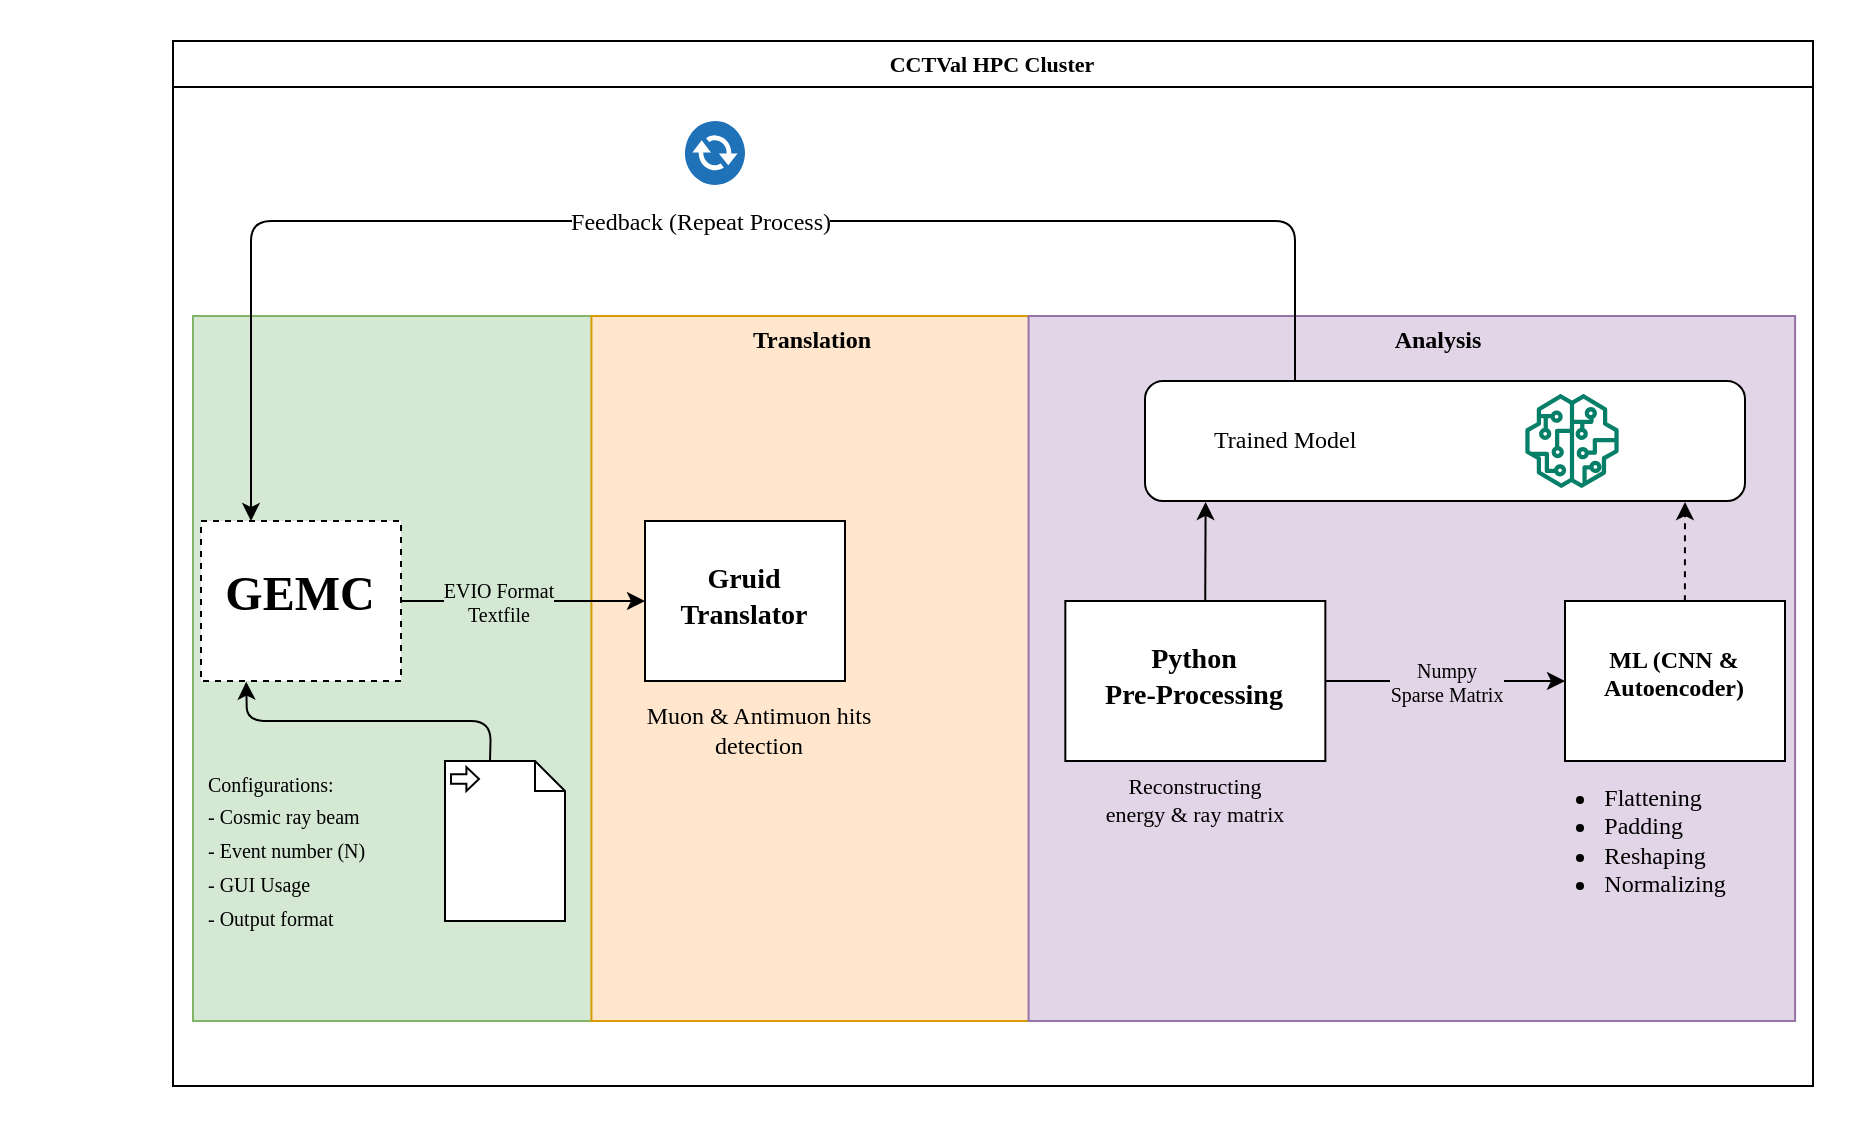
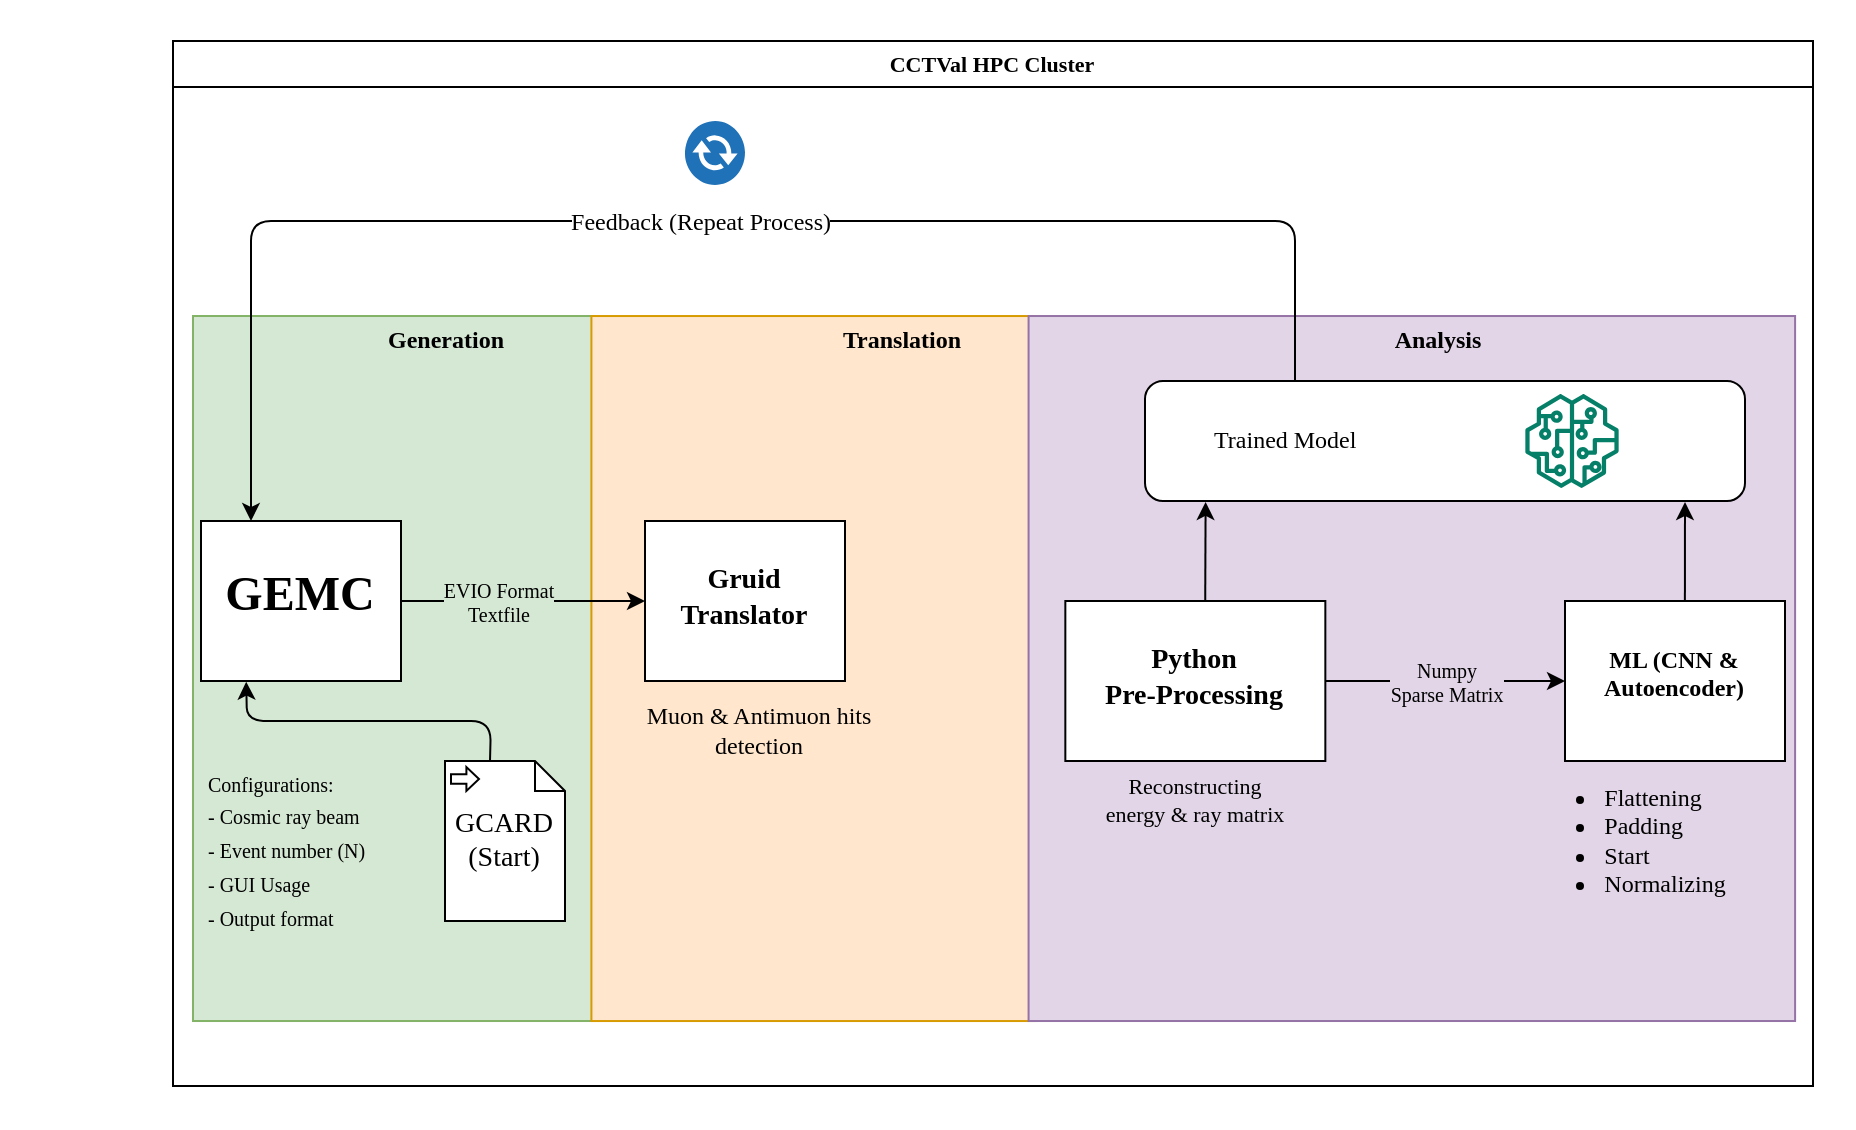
  <mxCell id="0" />
  <mxCell id="1" parent="0" />
  <mxCell id="2" value="CCTVal HPC Cluster" style="swimlane;whiteSpace=wrap;html=1;fontFamily=Lucida Console;fontSize=11;" parent="1" vertex="1"><mxGeometry x="86" y="20" width="820" height="522.56" as="geometry"><mxRectangle x="4" y="230" width="160" height="30" as="alternateBounds" /></mxGeometry></mxCell>
  <mxCell id="3" value="" style="rounded=0;whiteSpace=wrap;html=1;fontFamily=Lucida Console;fontSize=11;rotation=90;fillColor=#d5e8d4;strokeColor=#82b366;" parent="2" vertex="1"><mxGeometry x="-65.88" y="213.4" width="352.5" height="200.73" as="geometry" /></mxCell>
+ <mxCell id="4" value="Generation" style="text;html=1;strokeColor=none;fillColor=none;align=center;verticalAlign=middle;whiteSpace=wrap;rounded=0;fontFamily=Lucida Console;fontStyle=1" parent="2" vertex="1"><mxGeometry x="114" y="140" width="46" height="20" as="geometry" /></mxCell>
  <mxCell id="5" value="" style="rounded=0;whiteSpace=wrap;html=1;fontFamily=Lucida Console;fontSize=11;rotation=90;fillColor=#ffe6cc;strokeColor=#d79b00;" parent="2" vertex="1"><mxGeometry x="144.02" y="202.72" width="352.5" height="222.11" as="geometry" /></mxCell>
- <mxCell id="6" value="Translation" style="text;html=1;strokeColor=none;fillColor=none;align=center;verticalAlign=middle;whiteSpace=wrap;rounded=0;fontFamily=Lucida Console;fontStyle=1" parent="2" vertex="1"><mxGeometry x="297.39" y="140" width="46" height="20" as="geometry" /></mxCell>
+ <mxCell id="6" value="Translation" style="text;html=1;strokeColor=none;fillColor=none;align=center;verticalAlign=middle;whiteSpace=wrap;rounded=0;fontFamily=Lucida Console;fontStyle=1" parent="2" vertex="1"><mxGeometry x="342.39" y="140" width="46" height="20" as="geometry" /></mxCell>
  <mxCell id="7" value="" style="rounded=0;whiteSpace=wrap;html=1;fontFamily=Lucida Console;fontSize=11;rotation=90;fillColor=#e1d5e7;strokeColor=#9673a6;" parent="2" vertex="1"><mxGeometry x="443.17" y="122.13" width="352.5" height="383.26" as="geometry" /></mxCell>
  <mxCell id="8" value="&lt;div style=&quot;&quot;&gt;&lt;span style=&quot;background-color: initial;&quot;&gt;&amp;nbsp; &amp;nbsp; &amp;nbsp; &amp;nbsp; &amp;nbsp; &amp;nbsp;Trained Model&lt;/span&gt;&lt;/div&gt;" style="rounded=1;whiteSpace=wrap;html=1;fontFamily=Lucida Console;fontSize=12;align=left;" parent="2" vertex="1"><mxGeometry x="486" y="170" width="300" height="60" as="geometry" /></mxCell>
  <mxCell id="9" value="" style="sketch=0;pointerEvents=1;shadow=0;dashed=0;html=1;strokeColor=none;fillColor=#505050;labelPosition=center;verticalLabelPosition=bottom;verticalAlign=top;outlineConnect=0;align=center;shape=mxgraph.office.communications.exchange_active_sync;fillColor=#2072B8;fontFamily=Lucida Console;fontSize=12;" parent="2" vertex="1"><mxGeometry x="256" y="40" width="30" height="32" as="geometry" /></mxCell>
  <mxCell id="10" value="" style="sketch=0;outlineConnect=0;fontColor=#232F3E;gradientColor=none;fillColor=#067F68;strokeColor=none;dashed=0;verticalLabelPosition=bottom;verticalAlign=top;align=center;html=1;fontSize=12;fontStyle=0;aspect=fixed;pointerEvents=1;shape=mxgraph.aws4.sagemaker_model;fontFamily=Lucida Console;" parent="2" vertex="1"><mxGeometry x="676" y="176.5" width="47" height="47" as="geometry" /></mxCell>
- <mxCell id="11" value="&lt;h1 style=&quot;&quot;&gt;&lt;span style=&quot;background-color: initial;&quot;&gt;&lt;font face=&quot;Lucida Console&quot; data-font-src=&quot;https://fonts.googleapis.com/css?family=Hack&quot;&gt;GEMC&lt;/font&gt;&lt;/span&gt;&lt;/h1&gt;" style="whiteSpace=wrap;html=1;verticalAlign=top;align=center;dashed=1;" parent="2" vertex="1"><mxGeometry x="14" y="240" width="100" height="80" as="geometry" /></mxCell>
+ <mxCell id="11" value="&lt;h1 style=&quot;&quot;&gt;&lt;span style=&quot;background-color: initial;&quot;&gt;&lt;font face=&quot;Lucida Console&quot; data-font-src=&quot;https://fonts.googleapis.com/css?family=Hack&quot;&gt;GEMC&lt;/font&gt;&lt;/span&gt;&lt;/h1&gt;" style="whiteSpace=wrap;html=1;verticalAlign=top;align=center;" parent="2" vertex="1"><mxGeometry x="14" y="240" width="100" height="80" as="geometry" /></mxCell>
  <mxCell id="12" style="edgeStyle=none;html=1;fontFamily=Lucida Console;fontSize=12;exitX=0.25;exitY=0;exitDx=0;exitDy=0;entryX=0.25;entryY=0;entryDx=0;entryDy=0;" parent="2" source="8" target="11" edge="1"><mxGeometry relative="1" as="geometry"><Array as="points"><mxPoint x="561" y="90" /><mxPoint x="276" y="90" /><mxPoint x="39" y="90" /></Array><mxPoint x="561.0" y="180" as="sourcePoint" /><mxPoint x="66" y="250" as="targetPoint" /></mxGeometry></mxCell>
  <mxCell id="13" value="Feedback (Repeat Process)" style="edgeLabel;html=1;align=center;verticalAlign=middle;resizable=0;points=[];fontSize=12;fontFamily=Lucida Console;" parent="12" vertex="1" connectable="0"><mxGeometry x="-0.036" relative="1" as="geometry"><mxPoint x="-16" as="offset" /></mxGeometry></mxCell>
  <mxCell id="14" value="&lt;h3 style=&quot;&quot;&gt;&lt;span style=&quot;background-color: initial;&quot;&gt;&lt;font style=&quot;font-size: 14px;&quot; face=&quot;Lucida Console&quot; data-font-src=&quot;https://fonts.googleapis.com/css?family=Hack&quot;&gt;Gruid Translator&lt;/font&gt;&lt;/span&gt;&lt;/h3&gt;" style="whiteSpace=wrap;html=1;verticalAlign=top;align=center;" parent="2" vertex="1"><mxGeometry x="236.0" y="240" width="100" height="80" as="geometry" /></mxCell>
  <mxCell id="15" value="" style="endArrow=classic;html=1;fontFamily=Lucida Console;fontSize=10;entryX=0;entryY=0.5;entryDx=0;entryDy=0;exitX=1;exitY=0.5;exitDx=0;exitDy=0;" parent="2" source="11" target="14" edge="1"><mxGeometry relative="1" as="geometry"><mxPoint x="96" y="216" as="sourcePoint" /><mxPoint x="196" y="216" as="targetPoint" /></mxGeometry></mxCell>
  <mxCell id="16" value="EVIO Format&lt;br&gt;Textfile" style="edgeLabel;resizable=0;html=1;align=center;verticalAlign=middle;fontFamily=Lucida Console;fontSize=10;labelBackgroundColor=#d5e8d4;fontStyle=0" parent="15" connectable="0" vertex="1"><mxGeometry relative="1" as="geometry"><mxPoint x="-13" as="offset" /></mxGeometry></mxCell>
  <mxCell id="17" value="&lt;h3 style=&quot;&quot;&gt;&lt;font face=&quot;Lucida Console&quot;&gt;&lt;span style=&quot;font-size: 14px;&quot;&gt;Python&lt;br&gt;&lt;/span&gt;&lt;/font&gt;&lt;font face=&quot;Lucida Console&quot;&gt;&lt;span style=&quot;font-size: 14px;&quot;&gt;Pre-Processing&lt;/span&gt;&lt;/font&gt;&lt;/h3&gt;" style="whiteSpace=wrap;html=1;verticalAlign=top;align=center;" parent="2" vertex="1"><mxGeometry x="446.17" y="280" width="130" height="80" as="geometry" /></mxCell>
  <mxCell id="18" style="edgeStyle=none;html=1;fontFamily=Lucida Console;fontSize=12;exitX=0.538;exitY=-0.002;exitDx=0;exitDy=0;exitPerimeter=0;entryX=0.101;entryY=1.008;entryDx=0;entryDy=0;entryPerimeter=0;" parent="2" source="17" target="8" edge="1"><mxGeometry relative="1" as="geometry"><mxPoint x="516" y="130" as="targetPoint" /></mxGeometry></mxCell>
  <mxCell id="19" value="&lt;div style=&quot;font-size: 11px;&quot;&gt;&lt;span style=&quot;background-color: initial;&quot;&gt;&lt;font style=&quot;font-size: 11px;&quot;&gt;Reconstructing&lt;/font&gt;&lt;/span&gt;&lt;/div&gt;&lt;div style=&quot;font-size: 11px;&quot;&gt;&lt;span style=&quot;background-color: initial;&quot;&gt;&lt;font style=&quot;font-size: 11px;&quot;&gt;energy &amp;amp; ray matrix&lt;/font&gt;&lt;/span&gt;&lt;/div&gt;" style="text;html=1;align=center;verticalAlign=middle;resizable=0;points=[];autosize=1;strokeColor=none;fillColor=none;fontSize=12;fontFamily=Lucida Console;" parent="2" vertex="1"><mxGeometry x="426.17" y="360" width="170" height="40" as="geometry" /></mxCell>
- <mxCell id="20" value="&lt;div style=&quot;text-align: left;&quot;&gt;&lt;ul&gt;&lt;li&gt;&lt;span style=&quot;background-color: initial;&quot;&gt;Flattening&lt;/span&gt;&lt;/li&gt;&lt;li&gt;&lt;span style=&quot;background-color: initial;&quot;&gt;Padding&lt;/span&gt;&lt;/li&gt;&lt;li&gt;&lt;span style=&quot;background-color: initial;&quot;&gt;Reshaping&lt;/span&gt;&lt;/li&gt;&lt;li&gt;&lt;span style=&quot;background-color: initial;&quot;&gt;Normalizing&lt;/span&gt;&lt;/li&gt;&lt;/ul&gt;&lt;/div&gt;" style="text;html=1;align=center;verticalAlign=middle;resizable=0;points=[];autosize=1;strokeColor=none;fillColor=none;fontSize=12;fontFamily=Lucida Console;" parent="2" vertex="1"><mxGeometry x="655.67" y="340" width="140" height="120" as="geometry" /></mxCell>
+ <mxCell id="20" value="&lt;div style=&quot;text-align: left;&quot;&gt;&lt;ul&gt;&lt;li&gt;&lt;span style=&quot;background-color: initial;&quot;&gt;Flattening&lt;/span&gt;&lt;/li&gt;&lt;li&gt;&lt;span style=&quot;background-color: initial;&quot;&gt;Padding&lt;/span&gt;&lt;/li&gt;&lt;li&gt;&lt;span style=&quot;background-color: initial;&quot;&gt;Start&lt;/span&gt;&lt;/li&gt;&lt;li&gt;&lt;span style=&quot;background-color: initial;&quot;&gt;Normalizing&lt;/span&gt;&lt;/li&gt;&lt;/ul&gt;&lt;/div&gt;" style="text;html=1;align=center;verticalAlign=middle;resizable=0;points=[];autosize=1;strokeColor=none;fillColor=none;fontSize=12;fontFamily=Lucida Console;" parent="2" vertex="1"><mxGeometry x="655.67" y="340" width="140" height="120" as="geometry" /></mxCell>
  <mxCell id="21" value="&lt;h4 style=&quot;&quot;&gt;&lt;font face=&quot;Lucida Console&quot;&gt;ML (CNN &amp;amp; Autoencoder)&lt;/font&gt;&lt;/h4&gt;" style="whiteSpace=wrap;html=1;verticalAlign=top;align=center;" parent="2" vertex="1"><mxGeometry x="696" y="280" width="110" height="80" as="geometry" /></mxCell>
- <mxCell id="22" style="edgeStyle=none;html=1;fontFamily=Lucida Console;fontSize=12;exitX=0.545;exitY=0.002;exitDx=0;exitDy=0;exitPerimeter=0;entryX=0.9;entryY=1.009;entryDx=0;entryDy=0;entryPerimeter=0;dashed=1;" parent="2" source="21" target="8" edge="1"><mxGeometry relative="1" as="geometry"><mxPoint x="756" y="130" as="targetPoint" /></mxGeometry></mxCell>
+ <mxCell id="22" style="edgeStyle=none;html=1;fontFamily=Lucida Console;fontSize=12;exitX=0.545;exitY=0.002;exitDx=0;exitDy=0;exitPerimeter=0;entryX=0.9;entryY=1.009;entryDx=0;entryDy=0;entryPerimeter=0;" parent="2" source="21" target="8" edge="1"><mxGeometry relative="1" as="geometry"><mxPoint x="756" y="130" as="targetPoint" /></mxGeometry></mxCell>
  <mxCell id="23" value="" style="endArrow=classic;html=1;fontFamily=Lucida Console;fontSize=10;exitX=1;exitY=0.5;exitDx=0;exitDy=0;entryX=0;entryY=0.5;entryDx=0;entryDy=0;" parent="2" source="17" target="21" edge="1"><mxGeometry relative="1" as="geometry"><mxPoint x="586" y="276" as="sourcePoint" /><mxPoint x="706" y="276" as="targetPoint" /></mxGeometry></mxCell>
  <mxCell id="24" value="Numpy&lt;br&gt;Sparse Matrix" style="edgeLabel;resizable=0;html=1;align=center;verticalAlign=middle;fontFamily=Lucida Console;fontSize=10;labelBackgroundColor=#e1d5e7;" parent="23" connectable="0" vertex="1"><mxGeometry relative="1" as="geometry" /></mxCell>
  <mxCell id="25" value="" style="shape=mxgraph.bpmn.data;labelPosition=center;verticalLabelPosition=bottom;align=center;verticalAlign=top;whiteSpace=wrap;size=15;html=1;bpmnTransferType=input;" parent="2" vertex="1"><mxGeometry x="136" y="360" width="60" height="80" as="geometry" /></mxCell>
  <mxCell id="26" value="" style="edgeStyle=none;html=1;entryX=0.226;entryY=1.004;entryDx=0;entryDy=0;exitX=0;exitY=0;exitDx=22.5;exitDy=0;exitPerimeter=0;entryPerimeter=0;" parent="2" source="25" target="11" edge="1"><mxGeometry relative="1" as="geometry"><mxPoint x="166" y="336" as="targetPoint" /><Array as="points"><mxPoint x="159" y="340" /><mxPoint x="106" y="340" /><mxPoint x="37" y="340" /></Array></mxGeometry></mxCell>
+ <mxCell id="27" value="GCARD&lt;br&gt;(Start)" style="text;html=1;strokeColor=none;fillColor=none;align=center;verticalAlign=middle;whiteSpace=wrap;rounded=0;fontFamily=Lucida Console;fontSize=14;" parent="2" vertex="1"><mxGeometry x="146" y="390" width="40" height="20" as="geometry" /></mxCell>
  <mxCell id="28" value="Analysis" style="text;html=1;strokeColor=none;fillColor=none;align=center;verticalAlign=middle;whiteSpace=wrap;rounded=0;fontFamily=Lucida Console;fontStyle=1" parent="2" vertex="1"><mxGeometry x="609.67" y="140" width="46" height="20" as="geometry" /></mxCell>
  <mxCell id="29" value="&lt;font face=&quot;Lucida Console&quot;&gt;Muon &amp;amp; Antimuon hits detection&lt;/font&gt;" style="text;html=1;strokeColor=none;fillColor=none;align=center;verticalAlign=middle;whiteSpace=wrap;rounded=0;" parent="2" vertex="1"><mxGeometry x="216" y="330" width="154.73" height="30" as="geometry" /></mxCell>
  <mxCell id="30" value="&lt;font style=&quot;font-size: 10px;&quot;&gt;&lt;span style=&quot;background-color: initial;&quot;&gt;Configurations:&lt;/span&gt;&lt;span style=&quot;background-color: initial;&quot;&gt;&lt;br&gt;&lt;/span&gt;-&amp;nbsp;&lt;span style=&quot;background-color: initial;&quot;&gt;Cosmic ray beam&lt;/span&gt;&lt;br&gt;&lt;span style=&quot;background-color: initial;&quot;&gt;- Event number (N)&lt;/span&gt;&lt;br&gt;&lt;span style=&quot;background-color: initial;&quot;&gt;- GUI Usage&lt;/span&gt;&lt;br&gt;&lt;span style=&quot;background-color: initial;&quot;&gt;- Output format&amp;nbsp;&lt;/span&gt;&lt;/font&gt;" style="text;html=1;strokeColor=none;fillColor=none;align=left;verticalAlign=middle;whiteSpace=wrap;rounded=0;fontFamily=Lucida Console;fontSize=14;" parent="1" vertex="1"><mxGeometry x="102" y="380" width="120" height="90" as="geometry" /></mxCell>
